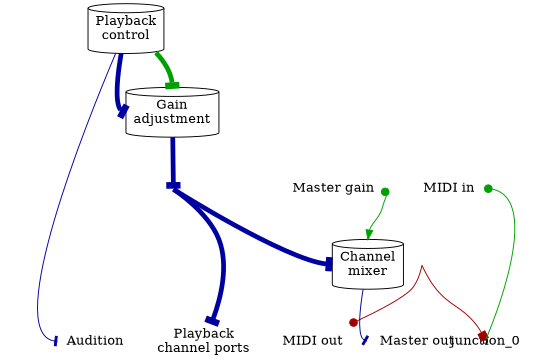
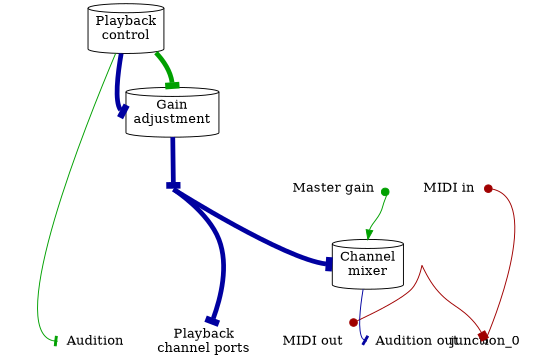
  digraph {
    rankdir=TB
    node [shape=none]
    edge [color="#a00000"]
    junction_2 [fixedsize=true height=0 shape=box style=invis width=0]
    "MIDI out"
    junction_0 [fixedsize=true height=0.05 shape=cylinder width=0.05]
    "Playback\ncontrol" [shape=cylinder]
    Audition
    "Gain\nadjustment" [shape=cylinder]
    "MIDI in"
    dummy_0 [height=0.0 shape=box style=invis width=0.0]
    "Playback\nchannel ports"
    junction_1 [fixedsize=true height=0 shape=box style=invis width=0]
    "Channel\nmixer" [shape=cylinder]
-   "Master out"
+   "Master out" [label="Audition out"]
    "Master gain"
    junction_2 -> "MIDI out" [arrowhead=dot]
    junction_2 -> junction_0 [arrowhead=box]
-   "Playback\ncontrol" -> Audition [arrowhead=tee color="#0000a0" headport=w]
+   "Playback\ncontrol" -> Audition [arrowhead=tee color="#00a000" headport=w]
    "Playback\ncontrol" -> "Gain\nadjustment" [arrowhead=tee color="#0000a0" headport=w penwidth=5]
    "Playback\ncontrol" -> "Gain\nadjustment" [arrowhead=tee color="#00a000" headport=n penwidth=5]
    "Gain\nadjustment" -> junction_1 [arrowhead=tee color="#0000a0" penwidth=5]
    "MIDI in" -> junction_2 [style=invis tailport=e]
    "MIDI in" -> junction_0 [style=invis]
-   "MIDI in" -> junction_0 [arrowhead=none arrowtail=dot color="#00a000" dir=both tailport=e]
+   "MIDI in" -> junction_0 [arrowhead=none arrowtail=dot dir=both tailport=e]
    dummy_0 -> "MIDI out" [style=invis]
    dummy_0 -> Audition [style=invis]
    dummy_0 -> "Playback\nchannel ports" [style=invis]
    junction_1 -> dummy_0 [style=invis]
    junction_1 -> "Playback\nchannel ports" [arrowhead=tee color="#0000a0" penwidth=5]
    junction_1 -> "Channel\nmixer" [arrowhead=tee color="#0000a0" headport=w penwidth=5]
    "Channel\nmixer" -> "Master out" [arrowhead=tee color="#0000a0" headport=w]
    "Master gain" -> junction_2 [style=invis tailport=e]
    "Master gain" -> "Channel\nmixer" [arrowtail=dot color="#00a000" dir=both headport=n tailport=e]
  }
